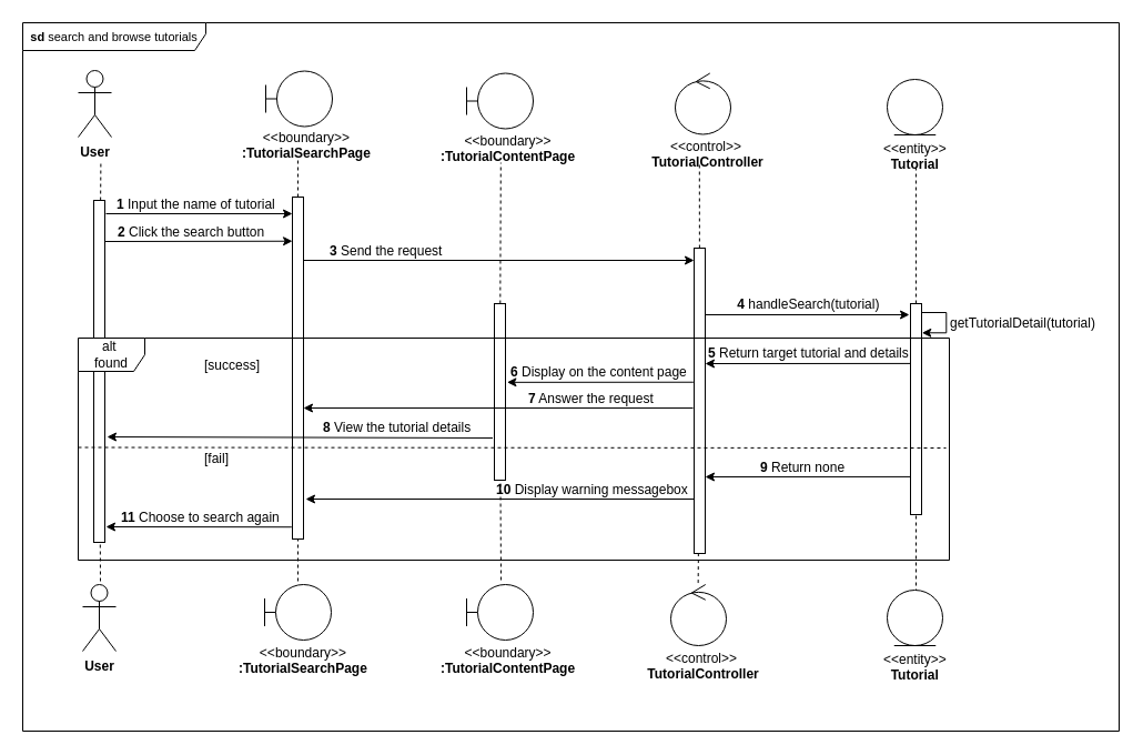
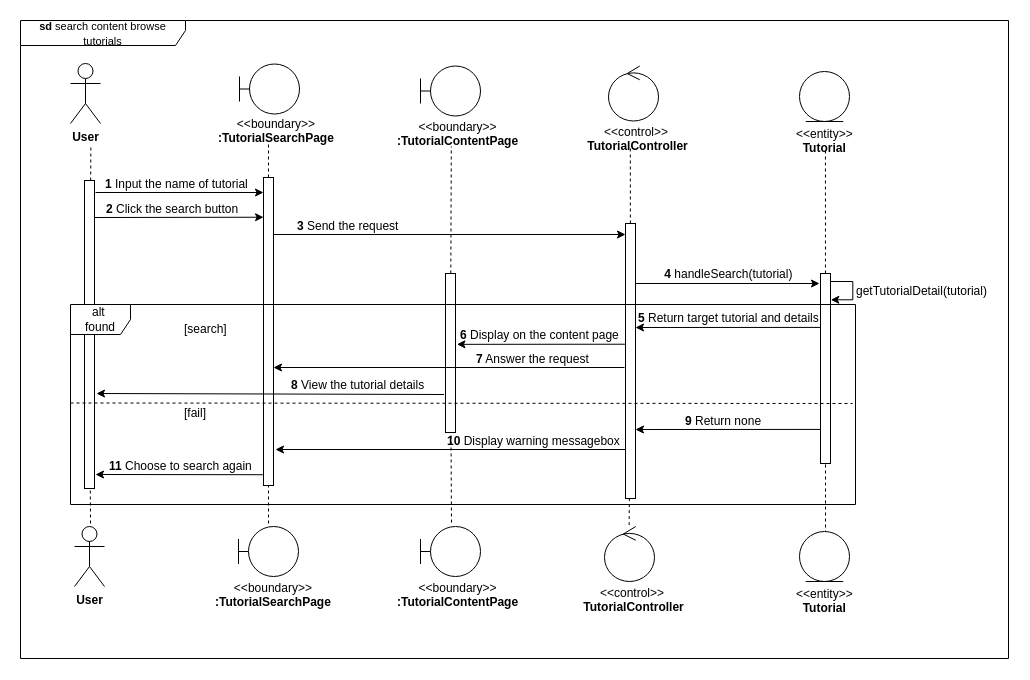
  <mxCell id="0" />
  <mxCell id="1" parent="0" />
  <mxCell id="2" value="" style="rounded=0;whiteSpace=wrap;html=1;" parent="1" vertex="1"><mxGeometry x="84" y="180" width="10" height="308" as="geometry" /></mxCell>
  <mxCell id="3" value="&lt;b&gt;User&lt;/b&gt;" style="shape=umlActor;verticalLabelPosition=bottom;verticalAlign=top;html=1;" parent="1" vertex="1"><mxGeometry x="70" y="63" width="30" height="60" as="geometry" /></mxCell>
  <mxCell id="4" value="" style="shape=umlBoundary;whiteSpace=wrap;html=1;" parent="1" vertex="1"><mxGeometry x="239" y="63.5" width="60" height="50" as="geometry" /></mxCell>
  <mxCell id="5" value="&lt;div style=&quot;text-align: center;&quot;&gt;&lt;span style=&quot;font-weight: normal;&quot;&gt;&amp;lt;&amp;lt;boundary&amp;gt;&amp;gt;&lt;/span&gt;&lt;/div&gt;&lt;span style=&quot;color: rgb(0, 0, 0); font-family: Helvetica; font-style: normal; font-variant-ligatures: normal; font-variant-caps: normal; letter-spacing: normal; orphans: 2; text-align: center; text-indent: 0px; text-transform: none; widows: 2; word-spacing: 0px; -webkit-text-stroke-width: 0px; white-space: normal; text-decoration-thickness: initial; text-decoration-style: initial; text-decoration-color: initial; float: none; font-size: 12px; display: inline !important;&quot;&gt;&lt;font style=&quot;font-size: 12px;&quot;&gt;:TutorialSearchPage&lt;/font&gt;&lt;/span&gt;" style="text;whiteSpace=wrap;html=1;fontStyle=1;fontSize=12;" parent="1" vertex="1"><mxGeometry x="213" y="574" width="110" height="20" as="geometry" /></mxCell>
  <mxCell id="6" value="&lt;div&gt;&lt;span style=&quot;color: rgb(0, 0, 0); font-family: Helvetica; font-style: normal; font-variant-ligatures: normal; font-variant-caps: normal; letter-spacing: normal; orphans: 2; text-align: center; text-indent: 0px; text-transform: none; widows: 2; word-spacing: 0px; -webkit-text-stroke-width: 0px; white-space: normal; text-decoration-thickness: initial; text-decoration-style: initial; text-decoration-color: initial; float: none; font-size: 12px; display: inline !important; font-weight: normal;&quot;&gt;&lt;font style=&quot;font-size: 12px;&quot;&gt;&amp;nbsp; &amp;nbsp; &amp;nbsp; &amp;lt;&amp;lt;control&amp;gt;&amp;gt;&lt;/font&gt;&lt;/span&gt;&lt;/div&gt;&lt;span style=&quot;color: rgb(0, 0, 0); font-family: Helvetica; font-style: normal; font-variant-ligatures: normal; font-variant-caps: normal; letter-spacing: normal; orphans: 2; text-align: center; text-indent: 0px; text-transform: none; widows: 2; word-spacing: 0px; -webkit-text-stroke-width: 0px; white-space: normal; text-decoration-thickness: initial; text-decoration-style: initial; text-decoration-color: initial; float: none; font-size: 12px; display: inline !important;&quot;&gt;&lt;font style=&quot;font-size: 12px;&quot;&gt;&amp;nbsp;TutorialController&lt;/font&gt;&lt;/span&gt;" style="text;whiteSpace=wrap;html=1;fontStyle=1;fontSize=12;" parent="1" vertex="1"><mxGeometry x="582" y="118" width="110" height="20" as="geometry" /></mxCell>
  <mxCell id="7" value="" style="ellipse;shape=umlControl;whiteSpace=wrap;html=1;" parent="1" vertex="1"><mxGeometry x="608" y="65.5" width="50" height="55" as="geometry" /></mxCell>
  <mxCell id="8" value="" style="shape=umlBoundary;whiteSpace=wrap;html=1;" parent="1" vertex="1"><mxGeometry x="420" y="65.5" width="60" height="50" as="geometry" /></mxCell>
  <mxCell id="9" value="&lt;div style=&quot;text-align: center;&quot;&gt;&lt;span style=&quot;font-weight: normal;&quot;&gt;&amp;lt;&amp;lt;boundary&amp;gt;&amp;gt;&lt;/span&gt;&lt;/div&gt;&lt;b style=&quot;text-align: center;&quot;&gt;:TutorialContentPage&lt;/b&gt;" style="text;whiteSpace=wrap;html=1;fontStyle=1;fontSize=12;" parent="1" vertex="1"><mxGeometry x="395" y="113" width="110" height="20" as="geometry" /></mxCell>
  <mxCell id="10" value="" style="ellipse;shape=umlEntity;whiteSpace=wrap;html=1;" parent="1" vertex="1"><mxGeometry x="799" y="71" width="50" height="50" as="geometry" /></mxCell>
  <mxCell id="11" value="&lt;div style=&quot;text-align: center;&quot;&gt;&lt;span style=&quot;font-weight: normal;&quot;&gt;&amp;lt;&amp;lt;entity&amp;gt;&amp;gt;&lt;/span&gt;&lt;/div&gt;&lt;span style=&quot;color: rgb(0, 0, 0); font-family: Helvetica; font-style: normal; font-variant-ligatures: normal; font-variant-caps: normal; letter-spacing: normal; orphans: 2; text-align: center; text-indent: 0px; text-transform: none; widows: 2; word-spacing: 0px; -webkit-text-stroke-width: 0px; white-space: normal; text-decoration-thickness: initial; text-decoration-style: initial; text-decoration-color: initial; float: none; font-size: 12px; display: inline !important;&quot;&gt;&lt;font style=&quot;font-size: 12px;&quot;&gt;&amp;nbsp; Tutorial&lt;/font&gt;&lt;/span&gt;" style="text;whiteSpace=wrap;html=1;fontStyle=1;fontSize=12;" parent="1" vertex="1"><mxGeometry x="794" y="120" width="117" height="20" as="geometry" /></mxCell>
  <mxCell id="12" value="" style="endArrow=none;dashed=1;html=1;rounded=0;" parent="1" source="2" edge="1"><mxGeometry width="50" height="50" relative="1" as="geometry"><mxPoint x="90" y="523" as="sourcePoint" /><mxPoint x="90.4" y="145.5" as="targetPoint" /></mxGeometry></mxCell>
  <mxCell id="13" value="" style="endArrow=none;dashed=1;html=1;rounded=0;" parent="1" source="17" edge="1"><mxGeometry width="50" height="50" relative="1" as="geometry"><mxPoint x="267.57" y="1000.5" as="sourcePoint" /><mxPoint x="267.97" y="143" as="targetPoint" /></mxGeometry></mxCell>
  <mxCell id="14" value="" style="endArrow=classic;html=1;rounded=0;entryX=0.003;entryY=0.129;entryDx=0;entryDy=0;entryPerimeter=0;" parent="1" target="17" edge="1"><mxGeometry width="50" height="50" relative="1" as="geometry"><mxPoint x="94" y="217" as="sourcePoint" /><mxPoint x="268" y="217" as="targetPoint" /></mxGeometry></mxCell>
  <mxCell id="15" value="&lt;div style=&quot;text-align: center;&quot;&gt;2&lt;span style=&quot;font-weight: 400;&quot;&gt; Click the search button&lt;/span&gt;&lt;/div&gt;" style="text;whiteSpace=wrap;html=1;fontStyle=1;fontSize=12;" parent="1" vertex="1"><mxGeometry x="104" y="195" width="150" height="20" as="geometry" /></mxCell>
  <mxCell id="16" value="" style="endArrow=none;dashed=1;html=1;rounded=0;" parent="1" target="17" edge="1"><mxGeometry width="50" height="50" relative="1" as="geometry"><mxPoint x="268" y="523" as="sourcePoint" /><mxPoint x="267.97" y="143" as="targetPoint" /></mxGeometry></mxCell>
  <mxCell id="17" value="" style="rounded=0;whiteSpace=wrap;html=1;" parent="1" vertex="1"><mxGeometry x="263" y="177" width="10" height="308" as="geometry" /></mxCell>
  <mxCell id="18" value="" style="endArrow=none;dashed=1;html=1;rounded=0;" parent="1" source="47" edge="1"><mxGeometry width="50" height="50" relative="1" as="geometry"><mxPoint x="451" y="522" as="sourcePoint" /><mxPoint x="450.81" y="146" as="targetPoint" /></mxGeometry></mxCell>
  <mxCell id="19" value="" style="endArrow=none;dashed=1;html=1;rounded=0;" parent="1" source="23" edge="1"><mxGeometry width="50" height="50" relative="1" as="geometry"><mxPoint x="629.41" y="1004.5" as="sourcePoint" /><mxPoint x="629.81" y="147" as="targetPoint" /></mxGeometry></mxCell>
  <mxCell id="20" value="" style="endArrow=classic;html=1;rounded=0;" parent="1" edge="1"><mxGeometry width="50" height="50" relative="1" as="geometry"><mxPoint x="273" y="234" as="sourcePoint" /><mxPoint x="625" y="234" as="targetPoint" /></mxGeometry></mxCell>
  <mxCell id="21" value="&lt;div style=&quot;text-align: center;&quot;&gt;3&lt;span style=&quot;font-weight: 400;&quot;&gt; Send the request&lt;/span&gt;&lt;/div&gt;" style="text;whiteSpace=wrap;html=1;fontStyle=1;fontSize=12;" parent="1" vertex="1"><mxGeometry x="295" y="212" width="150" height="20" as="geometry" /></mxCell>
  <mxCell id="22" value="" style="endArrow=none;dashed=1;html=1;rounded=0;exitX=0.493;exitY=-0.026;exitDx=0;exitDy=0;exitPerimeter=0;" parent="1" source="39" target="23" edge="1"><mxGeometry width="50" height="50" relative="1" as="geometry"><mxPoint x="629" y="533" as="sourcePoint" /><mxPoint x="629.81" y="147" as="targetPoint" /></mxGeometry></mxCell>
  <mxCell id="23" value="" style="rounded=0;whiteSpace=wrap;html=1;" parent="1" vertex="1"><mxGeometry x="625" y="223" width="10" height="275" as="geometry" /></mxCell>
  <mxCell id="24" value="" style="endArrow=none;dashed=1;html=1;rounded=0;" parent="1" source="27" edge="1"><mxGeometry width="50" height="50" relative="1" as="geometry"><mxPoint x="824.52" y="1006.5" as="sourcePoint" /><mxPoint x="824.92" y="149" as="targetPoint" /></mxGeometry></mxCell>
  <mxCell id="25" value="" style="endArrow=classic;html=1;rounded=0;" parent="1" edge="1"><mxGeometry width="50" height="50" relative="1" as="geometry"><mxPoint x="635" y="283" as="sourcePoint" /><mxPoint x="819" y="283" as="targetPoint" /></mxGeometry></mxCell>
  <mxCell id="26" value="" style="endArrow=none;dashed=1;html=1;rounded=0;" parent="1" target="27" edge="1"><mxGeometry width="50" height="50" relative="1" as="geometry"><mxPoint x="825" y="533" as="sourcePoint" /><mxPoint x="824.92" y="149" as="targetPoint" /></mxGeometry></mxCell>
  <mxCell id="27" value="" style="rounded=0;whiteSpace=wrap;html=1;" parent="1" vertex="1"><mxGeometry x="820" y="273" width="10" height="190" as="geometry" /></mxCell>
  <mxCell id="28" value="&lt;div style=&quot;text-align: center;&quot;&gt;&amp;nbsp;4 &lt;span style=&quot;font-weight: normal;&quot;&gt;handleSearch(tutorial)&lt;/span&gt;&lt;/div&gt;" style="text;whiteSpace=wrap;html=1;fontStyle=1;fontSize=12;" parent="1" vertex="1"><mxGeometry x="659" y="260" width="150" height="20" as="geometry" /></mxCell>
  <mxCell id="29" value="" style="endArrow=classic;html=1;rounded=0;exitX=-0.047;exitY=0.437;exitDx=0;exitDy=0;exitPerimeter=0;" parent="1" edge="1"><mxGeometry width="50" height="50" relative="1" as="geometry"><mxPoint x="819.53" y="326.92" as="sourcePoint" /><mxPoint x="635" y="327" as="targetPoint" /></mxGeometry></mxCell>
  <mxCell id="30" value="&lt;div style=&quot;text-align: center;&quot;&gt;5&lt;span style=&quot;font-weight: 400;&quot;&gt; Return target tutorial and details&lt;/span&gt;&lt;/div&gt;" style="text;whiteSpace=wrap;html=1;fontStyle=1;fontSize=12;" parent="1" vertex="1"><mxGeometry x="636" y="304" width="184" height="20" as="geometry" /></mxCell>
  <mxCell id="31" value="" style="endArrow=classic;html=1;rounded=0;" parent="1" edge="1"><mxGeometry width="50" height="50" relative="1" as="geometry"><mxPoint x="95" y="192" as="sourcePoint" /><mxPoint x="263" y="192" as="targetPoint" /></mxGeometry></mxCell>
  <mxCell id="32" value="&lt;div style=&quot;text-align: center;&quot;&gt;1&amp;nbsp;&lt;span style=&quot;font-weight: 400;&quot;&gt;Input the name of tutorial&lt;/span&gt;&lt;/div&gt;" style="text;whiteSpace=wrap;html=1;fontStyle=1;fontSize=12;" parent="1" vertex="1"><mxGeometry x="103" y="170" width="150" height="20" as="geometry" /></mxCell>
  <mxCell id="33" value="" style="shape=umlBoundary;whiteSpace=wrap;html=1;" parent="1" vertex="1"><mxGeometry x="420" y="526" width="60" height="50" as="geometry" /></mxCell>
  <mxCell id="34" value="&lt;div style=&quot;text-align: center;&quot;&gt;&lt;span style=&quot;font-weight: normal;&quot;&gt;&amp;lt;&amp;lt;boundary&amp;gt;&amp;gt;&lt;/span&gt;&lt;/div&gt;&lt;b style=&quot;text-align: center;&quot;&gt;:TutorialContentPage&lt;/b&gt;" style="text;whiteSpace=wrap;html=1;fontStyle=1;fontSize=12;" parent="1" vertex="1"><mxGeometry x="395" y="574" width="110" height="20" as="geometry" /></mxCell>
  <mxCell id="35" value="&lt;b&gt;User&lt;/b&gt;" style="shape=umlActor;verticalLabelPosition=bottom;verticalAlign=top;html=1;" parent="1" vertex="1"><mxGeometry x="74" y="526" width="30" height="60" as="geometry" /></mxCell>
  <mxCell id="36" value="" style="shape=umlBoundary;whiteSpace=wrap;html=1;" parent="1" vertex="1"><mxGeometry x="238" y="526" width="60" height="50" as="geometry" /></mxCell>
  <mxCell id="37" value="&lt;div style=&quot;text-align: center;&quot;&gt;&lt;span style=&quot;font-weight: normal;&quot;&gt;&amp;lt;&amp;lt;boundary&amp;gt;&amp;gt;&lt;/span&gt;&lt;/div&gt;&lt;span style=&quot;color: rgb(0, 0, 0); font-family: Helvetica; font-style: normal; font-variant-ligatures: normal; font-variant-caps: normal; letter-spacing: normal; orphans: 2; text-align: center; text-indent: 0px; text-transform: none; widows: 2; word-spacing: 0px; -webkit-text-stroke-width: 0px; white-space: normal; text-decoration-thickness: initial; text-decoration-style: initial; text-decoration-color: initial; float: none; font-size: 12px; display: inline !important;&quot;&gt;&lt;font style=&quot;font-size: 12px;&quot;&gt;:TutorialSearchPage&lt;/font&gt;&lt;/span&gt;" style="text;whiteSpace=wrap;html=1;fontStyle=1;fontSize=12;" parent="1" vertex="1"><mxGeometry x="216" y="110" width="110" height="20" as="geometry" /></mxCell>
  <mxCell id="38" value="&lt;div&gt;&lt;span style=&quot;color: rgb(0, 0, 0); font-family: Helvetica; font-style: normal; font-variant-ligatures: normal; font-variant-caps: normal; letter-spacing: normal; orphans: 2; text-align: center; text-indent: 0px; text-transform: none; widows: 2; word-spacing: 0px; -webkit-text-stroke-width: 0px; white-space: normal; text-decoration-thickness: initial; text-decoration-style: initial; text-decoration-color: initial; float: none; font-size: 12px; display: inline !important; font-weight: normal;&quot;&gt;&lt;font style=&quot;font-size: 12px;&quot;&gt;&amp;nbsp; &amp;nbsp; &amp;nbsp; &amp;lt;&amp;lt;control&amp;gt;&amp;gt;&lt;/font&gt;&lt;/span&gt;&lt;/div&gt;&lt;span style=&quot;color: rgb(0, 0, 0); font-family: Helvetica; font-style: normal; font-variant-ligatures: normal; font-variant-caps: normal; letter-spacing: normal; orphans: 2; text-align: center; text-indent: 0px; text-transform: none; widows: 2; word-spacing: 0px; -webkit-text-stroke-width: 0px; white-space: normal; text-decoration-thickness: initial; text-decoration-style: initial; text-decoration-color: initial; float: none; font-size: 12px; display: inline !important;&quot;&gt;&lt;font style=&quot;font-size: 12px;&quot;&gt;&amp;nbsp;TutorialController&lt;/font&gt;&lt;/span&gt;" style="text;whiteSpace=wrap;html=1;fontStyle=1;fontSize=12;" parent="1" vertex="1"><mxGeometry x="578" y="578.5" width="110" height="20" as="geometry" /></mxCell>
  <mxCell id="39" value="" style="ellipse;shape=umlControl;whiteSpace=wrap;html=1;" parent="1" vertex="1"><mxGeometry x="604" y="526" width="50" height="55" as="geometry" /></mxCell>
  <mxCell id="40" value="" style="ellipse;shape=umlEntity;whiteSpace=wrap;html=1;" parent="1" vertex="1"><mxGeometry x="799" y="531" width="50" height="50" as="geometry" /></mxCell>
  <mxCell id="41" value="&lt;div style=&quot;text-align: center;&quot;&gt;&lt;span style=&quot;font-weight: normal;&quot;&gt;&amp;lt;&amp;lt;entity&amp;gt;&amp;gt;&lt;/span&gt;&lt;/div&gt;&lt;span style=&quot;color: rgb(0, 0, 0); font-family: Helvetica; font-style: normal; font-variant-ligatures: normal; font-variant-caps: normal; letter-spacing: normal; orphans: 2; text-align: center; text-indent: 0px; text-transform: none; widows: 2; word-spacing: 0px; -webkit-text-stroke-width: 0px; white-space: normal; text-decoration-thickness: initial; text-decoration-style: initial; text-decoration-color: initial; float: none; font-size: 12px; display: inline !important;&quot;&gt;&lt;font style=&quot;font-size: 12px;&quot;&gt;&amp;nbsp; Tutorial&lt;/font&gt;&lt;/span&gt;" style="text;whiteSpace=wrap;html=1;fontStyle=1;fontSize=12;" parent="1" vertex="1"><mxGeometry x="794" y="580" width="117" height="20" as="geometry" /></mxCell>
  <mxCell id="42" value="" style="endArrow=classic;html=1;rounded=0;exitX=-0.065;exitY=0.439;exitDx=0;exitDy=0;exitPerimeter=0;entryX=-0.009;entryY=1.146;entryDx=0;entryDy=0;entryPerimeter=0;" parent="1" source="23" target="43" edge="1"><mxGeometry width="50" height="50" relative="1" as="geometry"><mxPoint x="635" y="343.83" as="sourcePoint" /><mxPoint x="455" y="344" as="targetPoint" /></mxGeometry></mxCell>
  <mxCell id="43" value="&lt;div style=&quot;text-align: center;&quot;&gt;6 &lt;span style=&quot;font-weight: normal;&quot;&gt;Display on the content page&lt;/span&gt;&lt;/div&gt;" style="text;whiteSpace=wrap;html=1;fontStyle=1;fontSize=12;" parent="1" vertex="1"><mxGeometry x="458" y="320.91" width="173.47" height="20" as="geometry" /></mxCell>
  <mxCell id="44" value="" style="endArrow=classic;html=1;rounded=0;edgeStyle=orthogonalEdgeStyle;" parent="1" edge="1"><mxGeometry width="50" height="50" relative="1" as="geometry"><mxPoint x="830" y="281.01" as="sourcePoint" /><mxPoint x="830.29" y="299.28" as="targetPoint" /><Array as="points"><mxPoint x="852.29" y="281.28" /><mxPoint x="852.29" y="299.28" /></Array></mxGeometry></mxCell>
  <mxCell id="45" value="&lt;div style=&quot;text-align: center;&quot;&gt;&lt;span style=&quot;font-weight: 400;&quot;&gt;getTutorialDetail(tutorial)&lt;/span&gt;&lt;/div&gt;" style="text;whiteSpace=wrap;html=1;fontStyle=1;fontSize=12;" parent="1" vertex="1"><mxGeometry x="854" y="277" width="150" height="20" as="geometry" /></mxCell>
  <mxCell id="46" value="" style="endArrow=none;dashed=1;html=1;rounded=0;" parent="1" target="47" edge="1"><mxGeometry width="50" height="50" relative="1" as="geometry"><mxPoint x="451" y="522" as="sourcePoint" /><mxPoint x="450.81" y="146" as="targetPoint" /></mxGeometry></mxCell>
  <mxCell id="47" value="" style="rounded=0;whiteSpace=wrap;html=1;" parent="1" vertex="1"><mxGeometry x="445" y="273" width="10" height="159" as="geometry" /></mxCell>
  <mxCell id="48" value="" style="endArrow=classic;html=1;rounded=0;" parent="1" edge="1"><mxGeometry width="50" height="50" relative="1" as="geometry"><mxPoint x="624" y="367" as="sourcePoint" /><mxPoint x="273" y="367" as="targetPoint" /></mxGeometry></mxCell>
  <mxCell id="49" value="&lt;div style=&quot;text-align: center;&quot;&gt;7&lt;span style=&quot;font-weight: normal;&quot;&gt; Answer the request&lt;/span&gt;&lt;/div&gt;" style="text;whiteSpace=wrap;html=1;fontStyle=1;fontSize=12;" parent="1" vertex="1"><mxGeometry x="473.57" y="345" width="173.47" height="20" as="geometry" /></mxCell>
  <mxCell id="50" value="" style="endArrow=classic;html=1;rounded=0;" parent="1" edge="1"><mxGeometry width="50" height="50" relative="1" as="geometry"><mxPoint x="443.5" y="394" as="sourcePoint" /><mxPoint x="96" y="393" as="targetPoint" /></mxGeometry></mxCell>
  <mxCell id="51" value="&lt;div style=&quot;text-align: center;&quot;&gt;8 &lt;span style=&quot;font-weight: normal;&quot;&gt;View the tutorial details&lt;/span&gt;&lt;/div&gt;" style="text;whiteSpace=wrap;html=1;fontStyle=1;fontSize=12;" parent="1" vertex="1"><mxGeometry x="289" y="371" width="173.47" height="20" as="geometry" /></mxCell>
  <mxCell id="52" value="" style="endArrow=classic;html=1;rounded=0;exitX=-0.047;exitY=0.437;exitDx=0;exitDy=0;exitPerimeter=0;" parent="1" edge="1"><mxGeometry width="50" height="50" relative="1" as="geometry"><mxPoint x="819.53" y="428.92" as="sourcePoint" /><mxPoint x="635" y="429" as="targetPoint" /></mxGeometry></mxCell>
  <mxCell id="53" value="&lt;div style=&quot;text-align: center;&quot;&gt;9&lt;span style=&quot;font-weight: 400;&quot;&gt; Return none&lt;/span&gt;&lt;/div&gt;" style="text;whiteSpace=wrap;html=1;fontStyle=1;fontSize=12;" parent="1" vertex="1"><mxGeometry x="683" y="407" width="184" height="20" as="geometry" /></mxCell>
  <mxCell id="54" value="" style="endArrow=classic;html=1;rounded=0;exitX=-0.047;exitY=0.437;exitDx=0;exitDy=0;exitPerimeter=0;" parent="1" edge="1"><mxGeometry width="50" height="50" relative="1" as="geometry"><mxPoint x="625" y="449" as="sourcePoint" /><mxPoint x="275" y="449" as="targetPoint" /></mxGeometry></mxCell>
  <mxCell id="55" value="&lt;div style=&quot;text-align: center;&quot;&gt;10 &lt;span style=&quot;font-weight: normal;&quot;&gt;Display warning messagebox&lt;/span&gt;&lt;/div&gt;" style="text;whiteSpace=wrap;html=1;fontStyle=1;fontSize=12;" parent="1" vertex="1"><mxGeometry x="444.69" y="427" width="209.31" height="20" as="geometry" /></mxCell>
  <mxCell id="56" value="" style="endArrow=classic;html=1;rounded=0;exitX=-0.07;exitY=0.965;exitDx=0;exitDy=0;exitPerimeter=0;" parent="1" source="17" edge="1"><mxGeometry width="50" height="50" relative="1" as="geometry"><mxPoint x="262" y="474" as="sourcePoint" /><mxPoint x="95" y="474" as="targetPoint" /></mxGeometry></mxCell>
  <mxCell id="57" value="&lt;div style=&quot;text-align: center;&quot;&gt;11&amp;nbsp;&lt;span style=&quot;background-color: initial; text-align: left; font-weight: 400;&quot;&gt;Choose to search again&lt;/span&gt;&lt;/div&gt;" style="text;whiteSpace=wrap;html=1;fontStyle=1;fontSize=12;" parent="1" vertex="1"><mxGeometry x="107" y="452" width="173.47" height="20" as="geometry" /></mxCell>
  <mxCell id="58" value="alt&amp;nbsp;&lt;div&gt;found&lt;/div&gt;" style="shape=umlFrame;whiteSpace=wrap;html=1;pointerEvents=0;" parent="1" vertex="1"><mxGeometry x="70" y="304" width="785" height="200" as="geometry" /></mxCell>
  <mxCell id="59" value="" style="endArrow=none;dashed=1;html=1;rounded=0;exitX=0.002;exitY=0.506;exitDx=0;exitDy=0;exitPerimeter=0;" parent="1" edge="1"><mxGeometry width="50" height="50" relative="1" as="geometry"><mxPoint x="70" y="402.5" as="sourcePoint" /><mxPoint x="852" y="403" as="targetPoint" /></mxGeometry></mxCell>
  <mxCell id="60" value="&lt;div style=&quot;text-align: left;&quot;&gt;&lt;span style=&quot;font-weight: 400;&quot;&gt;[fail&lt;/span&gt;&lt;span style=&quot;font-weight: 400; background-color: initial;&quot;&gt;]&lt;/span&gt;&lt;/div&gt;" style="text;whiteSpace=wrap;html=1;fontStyle=1;fontSize=12;" parent="1" vertex="1"><mxGeometry x="182" y="399" width="150" height="20" as="geometry" /></mxCell>
- <mxCell id="61" value="&lt;span style=&quot;font-size: 11px;&quot;&gt;&lt;b&gt;sd &lt;/b&gt;search and browse tutorials&lt;/span&gt;" style="shape=umlFrame;whiteSpace=wrap;html=1;pointerEvents=0;width=165;height=25;" parent="1" vertex="1"><mxGeometry x="20" y="20" width="988" height="638" as="geometry" /></mxCell>
+ <mxCell id="61" value="&lt;span style=&quot;font-size: 11px;&quot;&gt;&lt;b&gt;sd &lt;/b&gt;search content browse tutorials&lt;/span&gt;" style="shape=umlFrame;whiteSpace=wrap;html=1;pointerEvents=0;width=165;height=25;" parent="1" vertex="1"><mxGeometry x="20" y="20" width="988" height="638" as="geometry" /></mxCell>
  <mxCell id="62" value="" style="endArrow=none;dashed=1;html=1;rounded=0;" parent="1" target="2" edge="1"><mxGeometry width="50" height="50" relative="1" as="geometry"><mxPoint x="90" y="523" as="sourcePoint" /><mxPoint x="90.4" y="145.5" as="targetPoint" /></mxGeometry></mxCell>
- <mxCell id="63" value="&lt;div style=&quot;text-align: left;&quot;&gt;&lt;span style=&quot;font-weight: 400;&quot;&gt;[success&lt;/span&gt;&lt;span style=&quot;font-weight: 400; background-color: initial;&quot;&gt;]&lt;/span&gt;&lt;/div&gt;" style="text;whiteSpace=wrap;html=1;fontStyle=1;fontSize=12;" vertex="1" parent="1"><mxGeometry x="182" y="315" width="150" height="20" as="geometry" /></mxCell>
+ <mxCell id="63" value="&lt;div style=&quot;text-align: left;&quot;&gt;&lt;span style=&quot;font-weight: 400;&quot;&gt;[search&lt;/span&gt;&lt;span style=&quot;font-weight: 400; background-color: initial;&quot;&gt;]&lt;/span&gt;&lt;/div&gt;" style="text;whiteSpace=wrap;html=1;fontStyle=1;fontSize=12;" vertex="1" parent="1"><mxGeometry x="182" y="315" width="150" height="20" as="geometry" /></mxCell>
